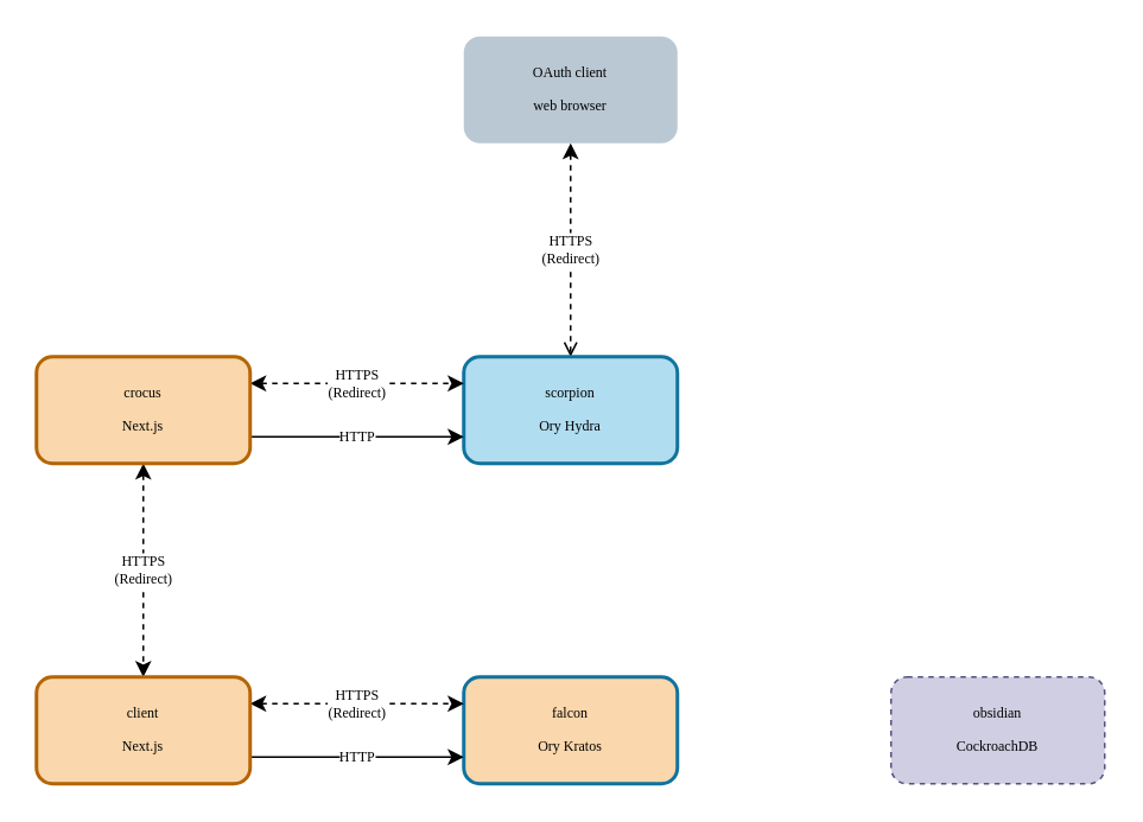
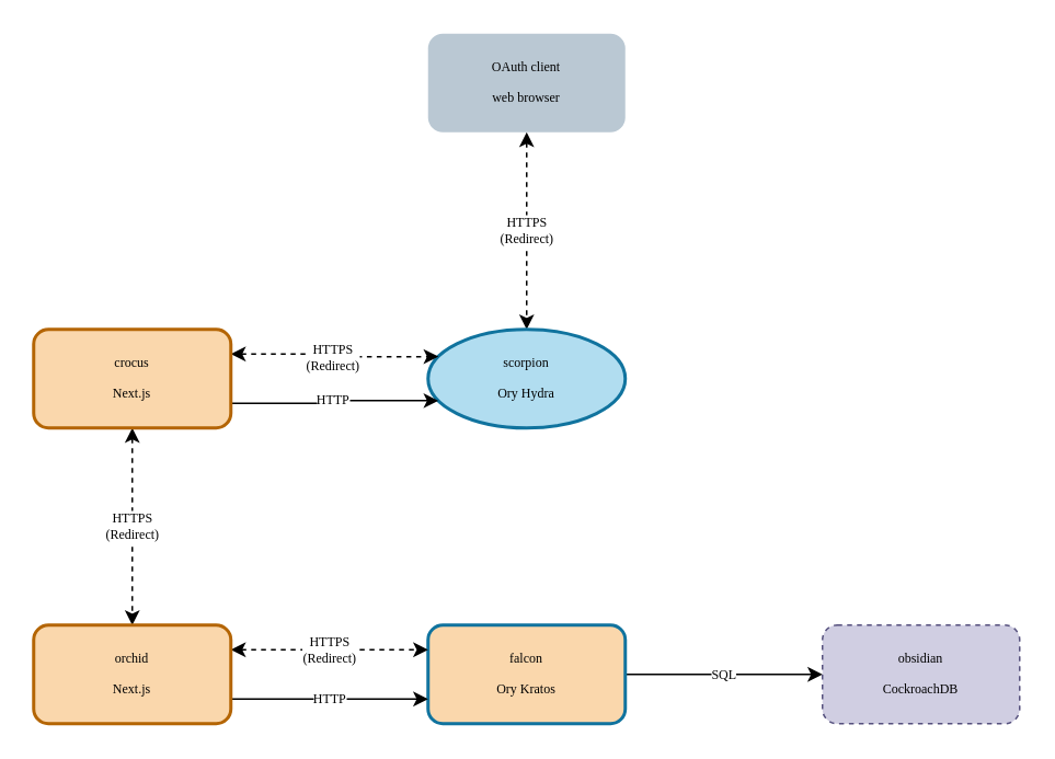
  <mxCell id="0" />
  <mxCell id="1" parent="0" />
- <mxCell id="2" value="&lt;div&gt;HTTPS&lt;/div&gt;&lt;div&gt;(Redirect)&lt;/div&gt;" style="edgeStyle=orthogonalEdgeStyle;rounded=0;orthogonalLoop=1;jettySize=auto;html=1;entryX=0.5;entryY=0;entryDx=0;entryDy=0;fontFamily=sans-serif;fontSize=8;dashed=1;startArrow=classic;startFill=1;endArrow=open;" edge="1" parent="1" source="3" target="4"><mxGeometry relative="1" as="geometry" /></mxCell>
+ <mxCell id="2" value="&lt;div&gt;HTTPS&lt;/div&gt;&lt;div&gt;(Redirect)&lt;/div&gt;" style="edgeStyle=orthogonalEdgeStyle;rounded=0;orthogonalLoop=1;jettySize=auto;html=1;entryX=0.5;entryY=0;entryDx=0;entryDy=0;fontFamily=sans-serif;fontSize=8;dashed=1;startArrow=classic;startFill=1;" edge="1" parent="1" source="3" target="4"><mxGeometry relative="1" as="geometry" /></mxCell>
  <mxCell id="3" value="&lt;div&gt;OAuth client&lt;/div&gt;&lt;div&gt;&lt;br&gt;&lt;/div&gt;&lt;div&gt;web browser&lt;br&gt;&lt;/div&gt;" style="rounded=1;whiteSpace=wrap;html=1;fontSize=8;fontFamily=sans-serif;shadow=0;glass=0;sketch=0;perimeterSpacing=0;strokeWidth=1;dashed=1;fillColor=#bac8d3;strokeColor=none;" parent="1" vertex="1"><mxGeometry x="260" y="20" width="120" height="60" as="geometry" /></mxCell>
- <mxCell id="4" value="scorpion&lt;br&gt;&lt;br&gt;Ory Hydra" style="rounded=1;whiteSpace=wrap;html=1;fontSize=8;fontFamily=sans-serif;fillColor=#b1ddf0;strokeColor=#10739e;strokeWidth=2;" parent="1" vertex="1"><mxGeometry x="260" y="200" width="120" height="60" as="geometry" /></mxCell>
+ <mxCell id="4" value="scorpion&lt;br&gt;&lt;br&gt;Ory Hydra" style="ellipse;whiteSpace=wrap;html=1;fontSize=8;fontFamily=sans-serif;fillColor=#b1ddf0;strokeColor=#10739e;strokeWidth=2;" parent="1" vertex="1"><mxGeometry x="260" y="200" width="120" height="60" as="geometry" /></mxCell>
  <mxCell id="5" value="HTTP" style="edgeStyle=orthogonalEdgeStyle;rounded=0;orthogonalLoop=1;jettySize=auto;html=1;exitX=1;exitY=0.75;exitDx=0;exitDy=0;entryX=0;entryY=0.75;entryDx=0;entryDy=0;fontFamily=sans-serif;fontSize=8;" edge="1" parent="1" source="8" target="4"><mxGeometry relative="1" as="geometry" /></mxCell>
  <mxCell id="6" value="&lt;div&gt;HTTPS&lt;/div&gt;&lt;div&gt;(Redirect)&lt;/div&gt;" style="edgeStyle=orthogonalEdgeStyle;rounded=0;orthogonalLoop=1;jettySize=auto;html=1;exitX=1;exitY=0.25;exitDx=0;exitDy=0;entryX=0;entryY=0.25;entryDx=0;entryDy=0;startArrow=classic;startFill=1;dashed=1;fontFamily=sans-serif;fontSize=8;" edge="1" parent="1" source="8" target="4"><mxGeometry relative="1" as="geometry" /></mxCell>
  <mxCell id="7" value="&lt;div&gt;HTTPS&lt;/div&gt;&lt;div&gt;(Redirect)&lt;br&gt;&lt;/div&gt;" style="edgeStyle=orthogonalEdgeStyle;rounded=0;orthogonalLoop=1;jettySize=auto;html=1;entryX=0.5;entryY=0;entryDx=0;entryDy=0;startArrow=classic;startFill=1;dashed=1;fontFamily=sans-serif;fontSize=8;" edge="1" parent="1" source="8" target="14"><mxGeometry relative="1" as="geometry" /></mxCell>
  <mxCell id="8" value="crocus&lt;br&gt;&lt;br&gt;Next.js" style="rounded=1;whiteSpace=wrap;html=1;fontSize=8;fontFamily=sans-serif;fillColor=#fad7ac;strokeColor=#b46504;strokeWidth=2;" parent="1" vertex="1"><mxGeometry x="20" y="200" width="120" height="60" as="geometry" /></mxCell>
  <mxCell id="9" value="&lt;div&gt;obsidian&lt;/div&gt;&lt;div&gt;&lt;br&gt;&lt;/div&gt;&lt;div&gt;CockroachDB&lt;br&gt;&lt;/div&gt;" style="rounded=1;whiteSpace=wrap;html=1;fontSize=8;fontFamily=sans-serif;dashed=1;fillColor=#d0cee2;strokeColor=#56517e;" vertex="1" parent="1"><mxGeometry x="500" y="380" width="120" height="60" as="geometry" /></mxCell>
+ <mxCell id="10" value="SQL" style="edgeStyle=orthogonalEdgeStyle;rounded=0;orthogonalLoop=1;jettySize=auto;html=1;entryX=0;entryY=0.5;entryDx=0;entryDy=0;fontFamily=sans-serif;fontSize=8;" edge="1" parent="1" source="11" target="9"><mxGeometry relative="1" as="geometry" /></mxCell>
  <mxCell id="11" value="falcon&lt;br&gt;&lt;br&gt;Ory Kratos" style="rounded=1;whiteSpace=wrap;html=1;fontSize=8;fontFamily=sans-serif;fillColor=#fad7ac;strokeColor=#10739e;strokeWidth=2;" vertex="1" parent="1"><mxGeometry x="260" y="380" width="120" height="60" as="geometry" /></mxCell>
  <mxCell id="12" value="HTTP" style="edgeStyle=orthogonalEdgeStyle;rounded=0;orthogonalLoop=1;jettySize=auto;html=1;exitX=1;exitY=0.75;exitDx=0;exitDy=0;entryX=0;entryY=0.75;entryDx=0;entryDy=0;fontFamily=sans-serif;fontSize=8;" edge="1" parent="1" source="14" target="11"><mxGeometry relative="1" as="geometry" /></mxCell>
  <mxCell id="13" value="&lt;div&gt;HTTPS&lt;/div&gt;&lt;div&gt;(Redirect)&lt;br&gt;&lt;/div&gt;" style="edgeStyle=orthogonalEdgeStyle;rounded=0;orthogonalLoop=1;jettySize=auto;html=1;exitX=1;exitY=0.25;exitDx=0;exitDy=0;entryX=0;entryY=0.25;entryDx=0;entryDy=0;startArrow=classic;startFill=1;dashed=1;fontFamily=sans-serif;fontSize=8;" edge="1" parent="1" source="14" target="11"><mxGeometry relative="1" as="geometry" /></mxCell>
- <mxCell id="14" value="client&lt;br&gt;&lt;br&gt;Next.js" style="rounded=1;whiteSpace=wrap;html=1;fontSize=8;fontFamily=sans-serif;fillColor=#fad7ac;strokeColor=#b46504;strokeWidth=2;" vertex="1" parent="1"><mxGeometry x="20" y="380" width="120" height="60" as="geometry" /></mxCell>
+ <mxCell id="14" value="orchid&lt;br&gt;&lt;br&gt;Next.js" style="rounded=1;whiteSpace=wrap;html=1;fontSize=8;fontFamily=sans-serif;fillColor=#fad7ac;strokeColor=#b46504;strokeWidth=2;" vertex="1" parent="1"><mxGeometry x="20" y="380" width="120" height="60" as="geometry" /></mxCell>
